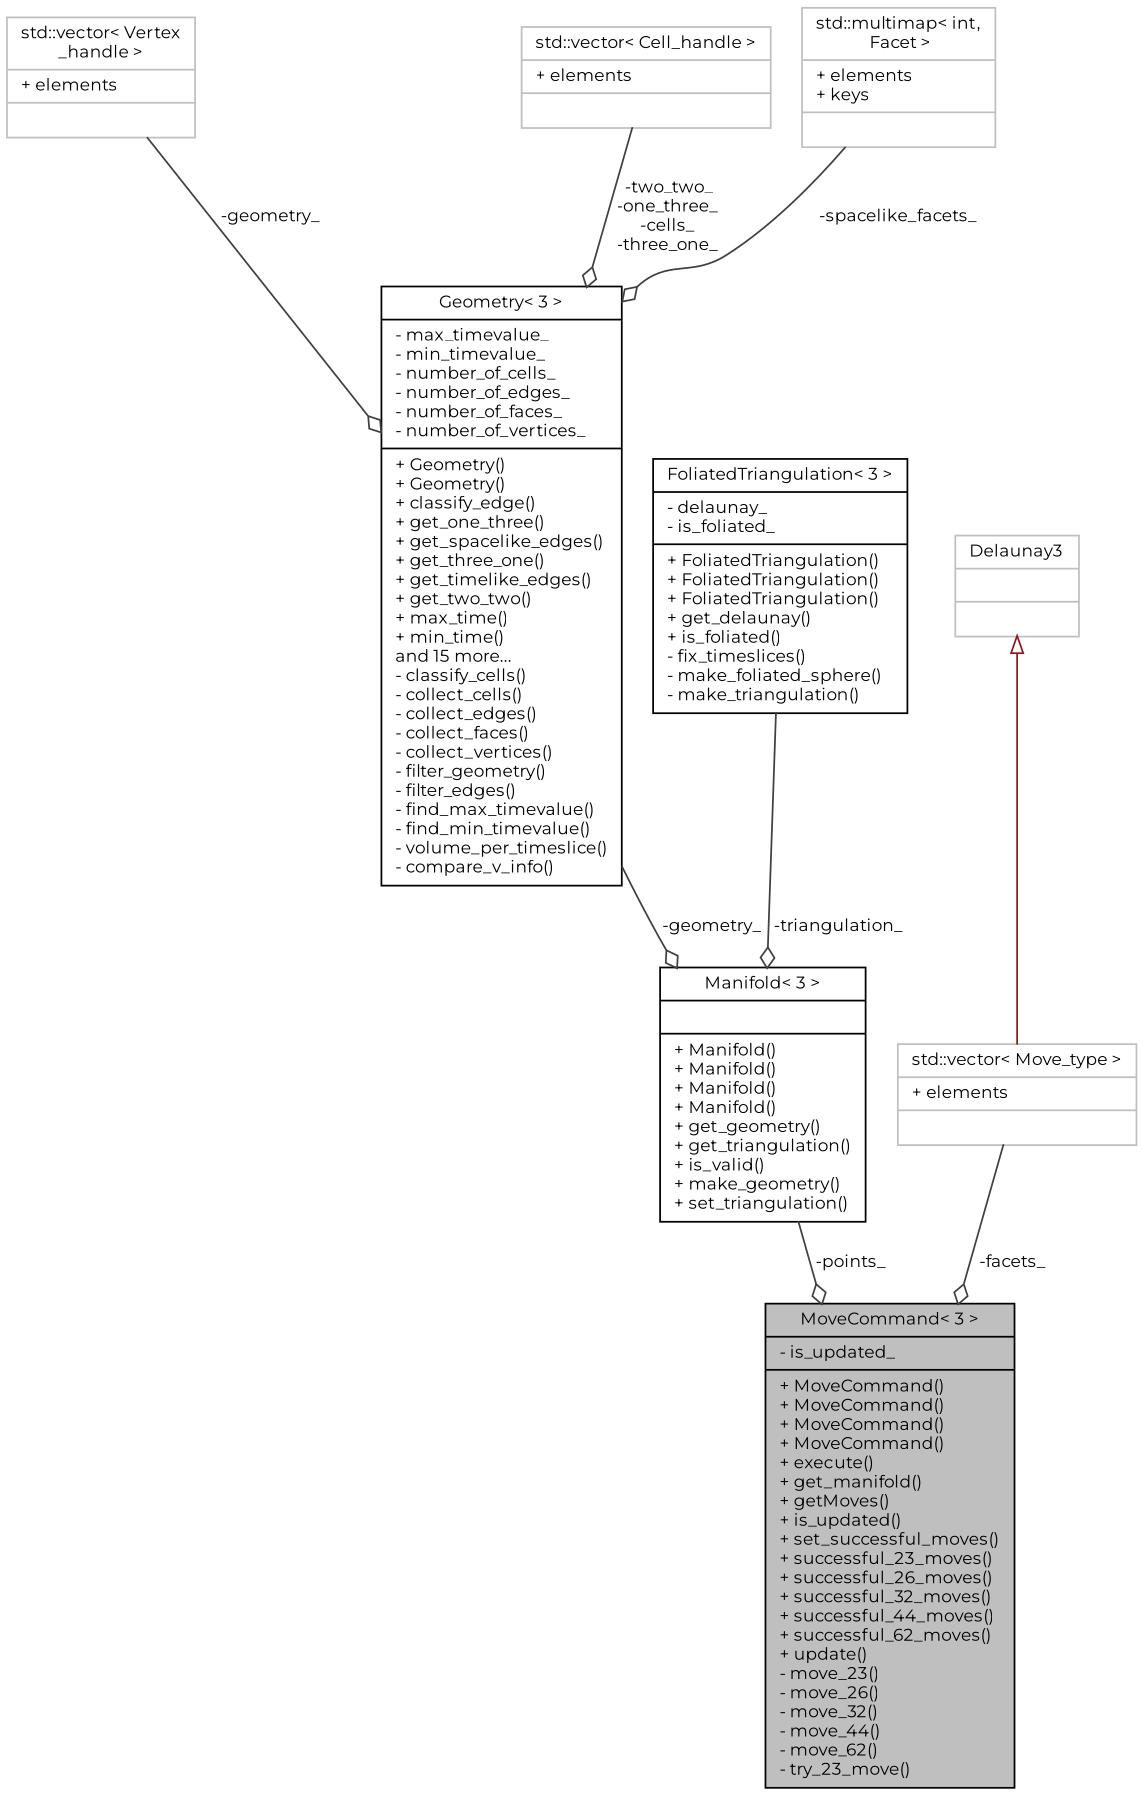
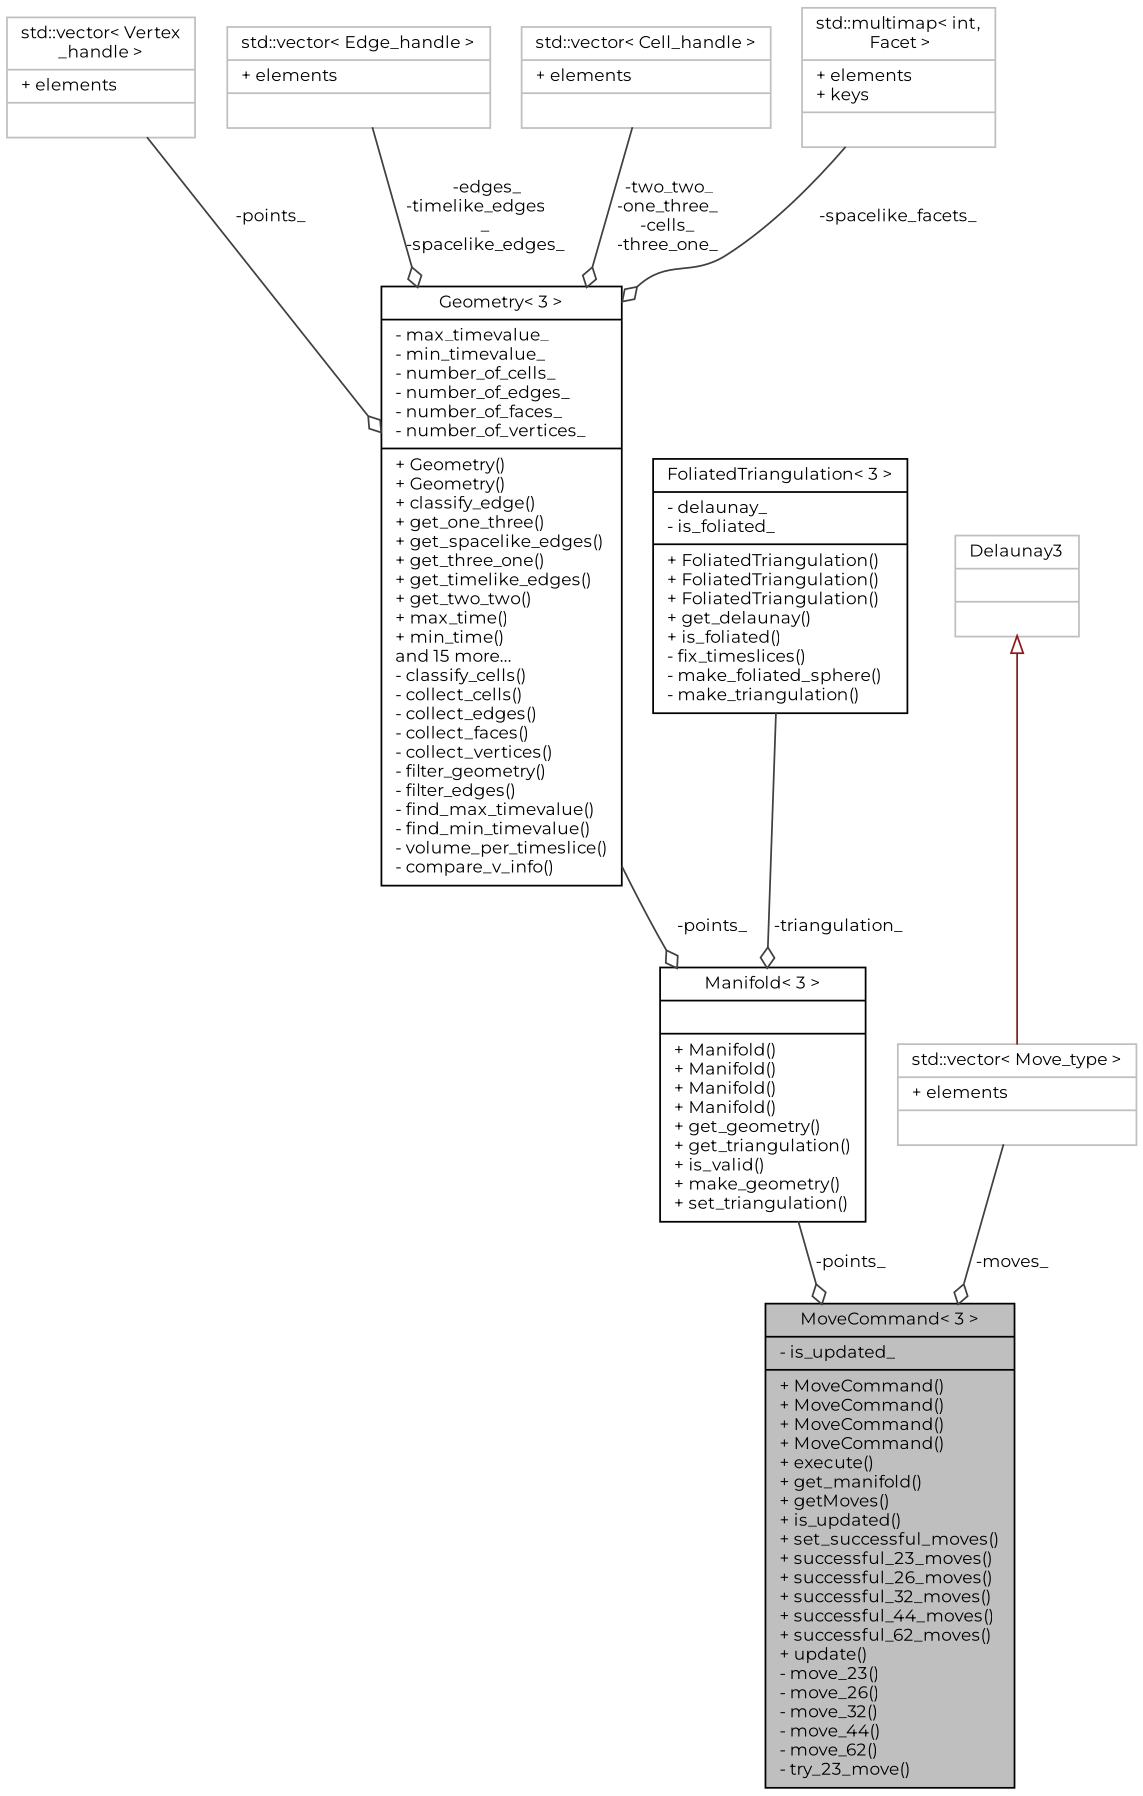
  digraph {
    fontname=Montserrat
    node [color=grey75 fillcolor=white fontname=Montserrat fontsize=10 shape=record style=filled]
    edge [arrowhead=odiamond color=grey25 fontname=Montserrat fontsize=10 labelfontname=Helvetica labelfontsize=10 style=solid]
    n1 [color=black fillcolor=grey75 fontcolor=black height=0.2 label="{MoveCommand\< 3 \>\n|- is_updated_\l|+ MoveCommand()\l+ MoveCommand()\l+ MoveCommand()\l+ MoveCommand()\l+ execute()\l+ get_manifold()\l+ getMoves()\l+ is_updated()\l+ set_successful_moves()\l+ successful_23_moves()\l+ successful_26_moves()\l+ successful_32_moves()\l+ successful_44_moves()\l+ successful_62_moves()\l+ update()\l- move_23()\l- move_26()\l- move_32()\l- move_44()\l- move_62()\l- try_23_move()\l}" width=0.4]
    n2 [color=black height=0.2 label="{Manifold\< 3 \>\n||+ Manifold()\l+ Manifold()\l+ Manifold()\l+ Manifold()\l+ get_geometry()\l+ get_triangulation()\l+ is_valid()\l+ make_geometry()\l+ set_triangulation()\l}" width=0.4]
    n3 [color=black height=0.2 label="{Geometry\< 3 \>\n|- max_timevalue_\l- min_timevalue_\l- number_of_cells_\l- number_of_edges_\l- number_of_faces_\l- number_of_vertices_\l|+ Geometry()\l+ Geometry()\l+ classify_edge()\l+ get_one_three()\l+ get_spacelike_edges()\l+ get_three_one()\l+ get_timelike_edges()\l+ get_two_two()\l+ max_time()\l+ min_time()\land 15 more...\l- classify_cells()\l- collect_cells()\l- collect_edges()\l- collect_faces()\l- collect_vertices()\l- filter_geometry()\l- filter_edges()\l- find_max_timevalue()\l- find_min_timevalue()\l- volume_per_timeslice()\l- compare_v_info()\l}" width=0.4]
    n4 [height=0.2 label="{std::vector\< Vertex\l_handle \>\n|+ elements\l|}" width=0.4]
+   n5 [height=0.2 label="{std::vector\< Edge_handle \>\n|+ elements\l|}" width=0.4]
    n6 [height=0.2 label="{std::vector\< Cell_handle \>\n|+ elements\l|}" width=0.4]
    n7 [height=0.2 label="{std::multimap\< int,\l Facet \>\n|+ elements\l+ keys\l|}" width=0.4]
    n8 [color=black height=0.2 label="{FoliatedTriangulation\< 3 \>\n|- delaunay_\l- is_foliated_\l|+ FoliatedTriangulation()\l+ FoliatedTriangulation()\l+ FoliatedTriangulation()\l+ get_delaunay()\l+ is_foliated()\l- fix_timeslices()\l- make_foliated_sphere()\l- make_triangulation()\l}" width=0.4]
    n9 [height=0.2 label="{Delaunay3\n||}" width=0.4]
    n10 [height=0.2 label="{std::vector\< Move_type \>\n|+ elements\l|}" width=0.4]
    n2 -> n1 [label=" -points_"]
-   n3 -> n2 [label=" -geometry_"]
-   n4 -> n3 [label=" -geometry_"]
+   n3 -> n2 [label=" -points_"]
+   n4 -> n3 [label=" -points_"]
+   n5 -> n3 [label=" -edges_\n-timelike_edges\l_\n-spacelike_edges_"]
    n6 -> n3 [label=" -two_two_\n-one_three_\n-cells_\n-three_one_"]
    n7 -> n3 [label=" -spacelike_facets_"]
    n8 -> n2 [label=" -triangulation_"]
    n9 -> n10 [arrowtail=onormal color=firebrick4 dir=back arrowhead=""]
-   n10 -> n1 [label=" -facets_"]
+   n10 -> n1 [label=" -moves_"]
  }
